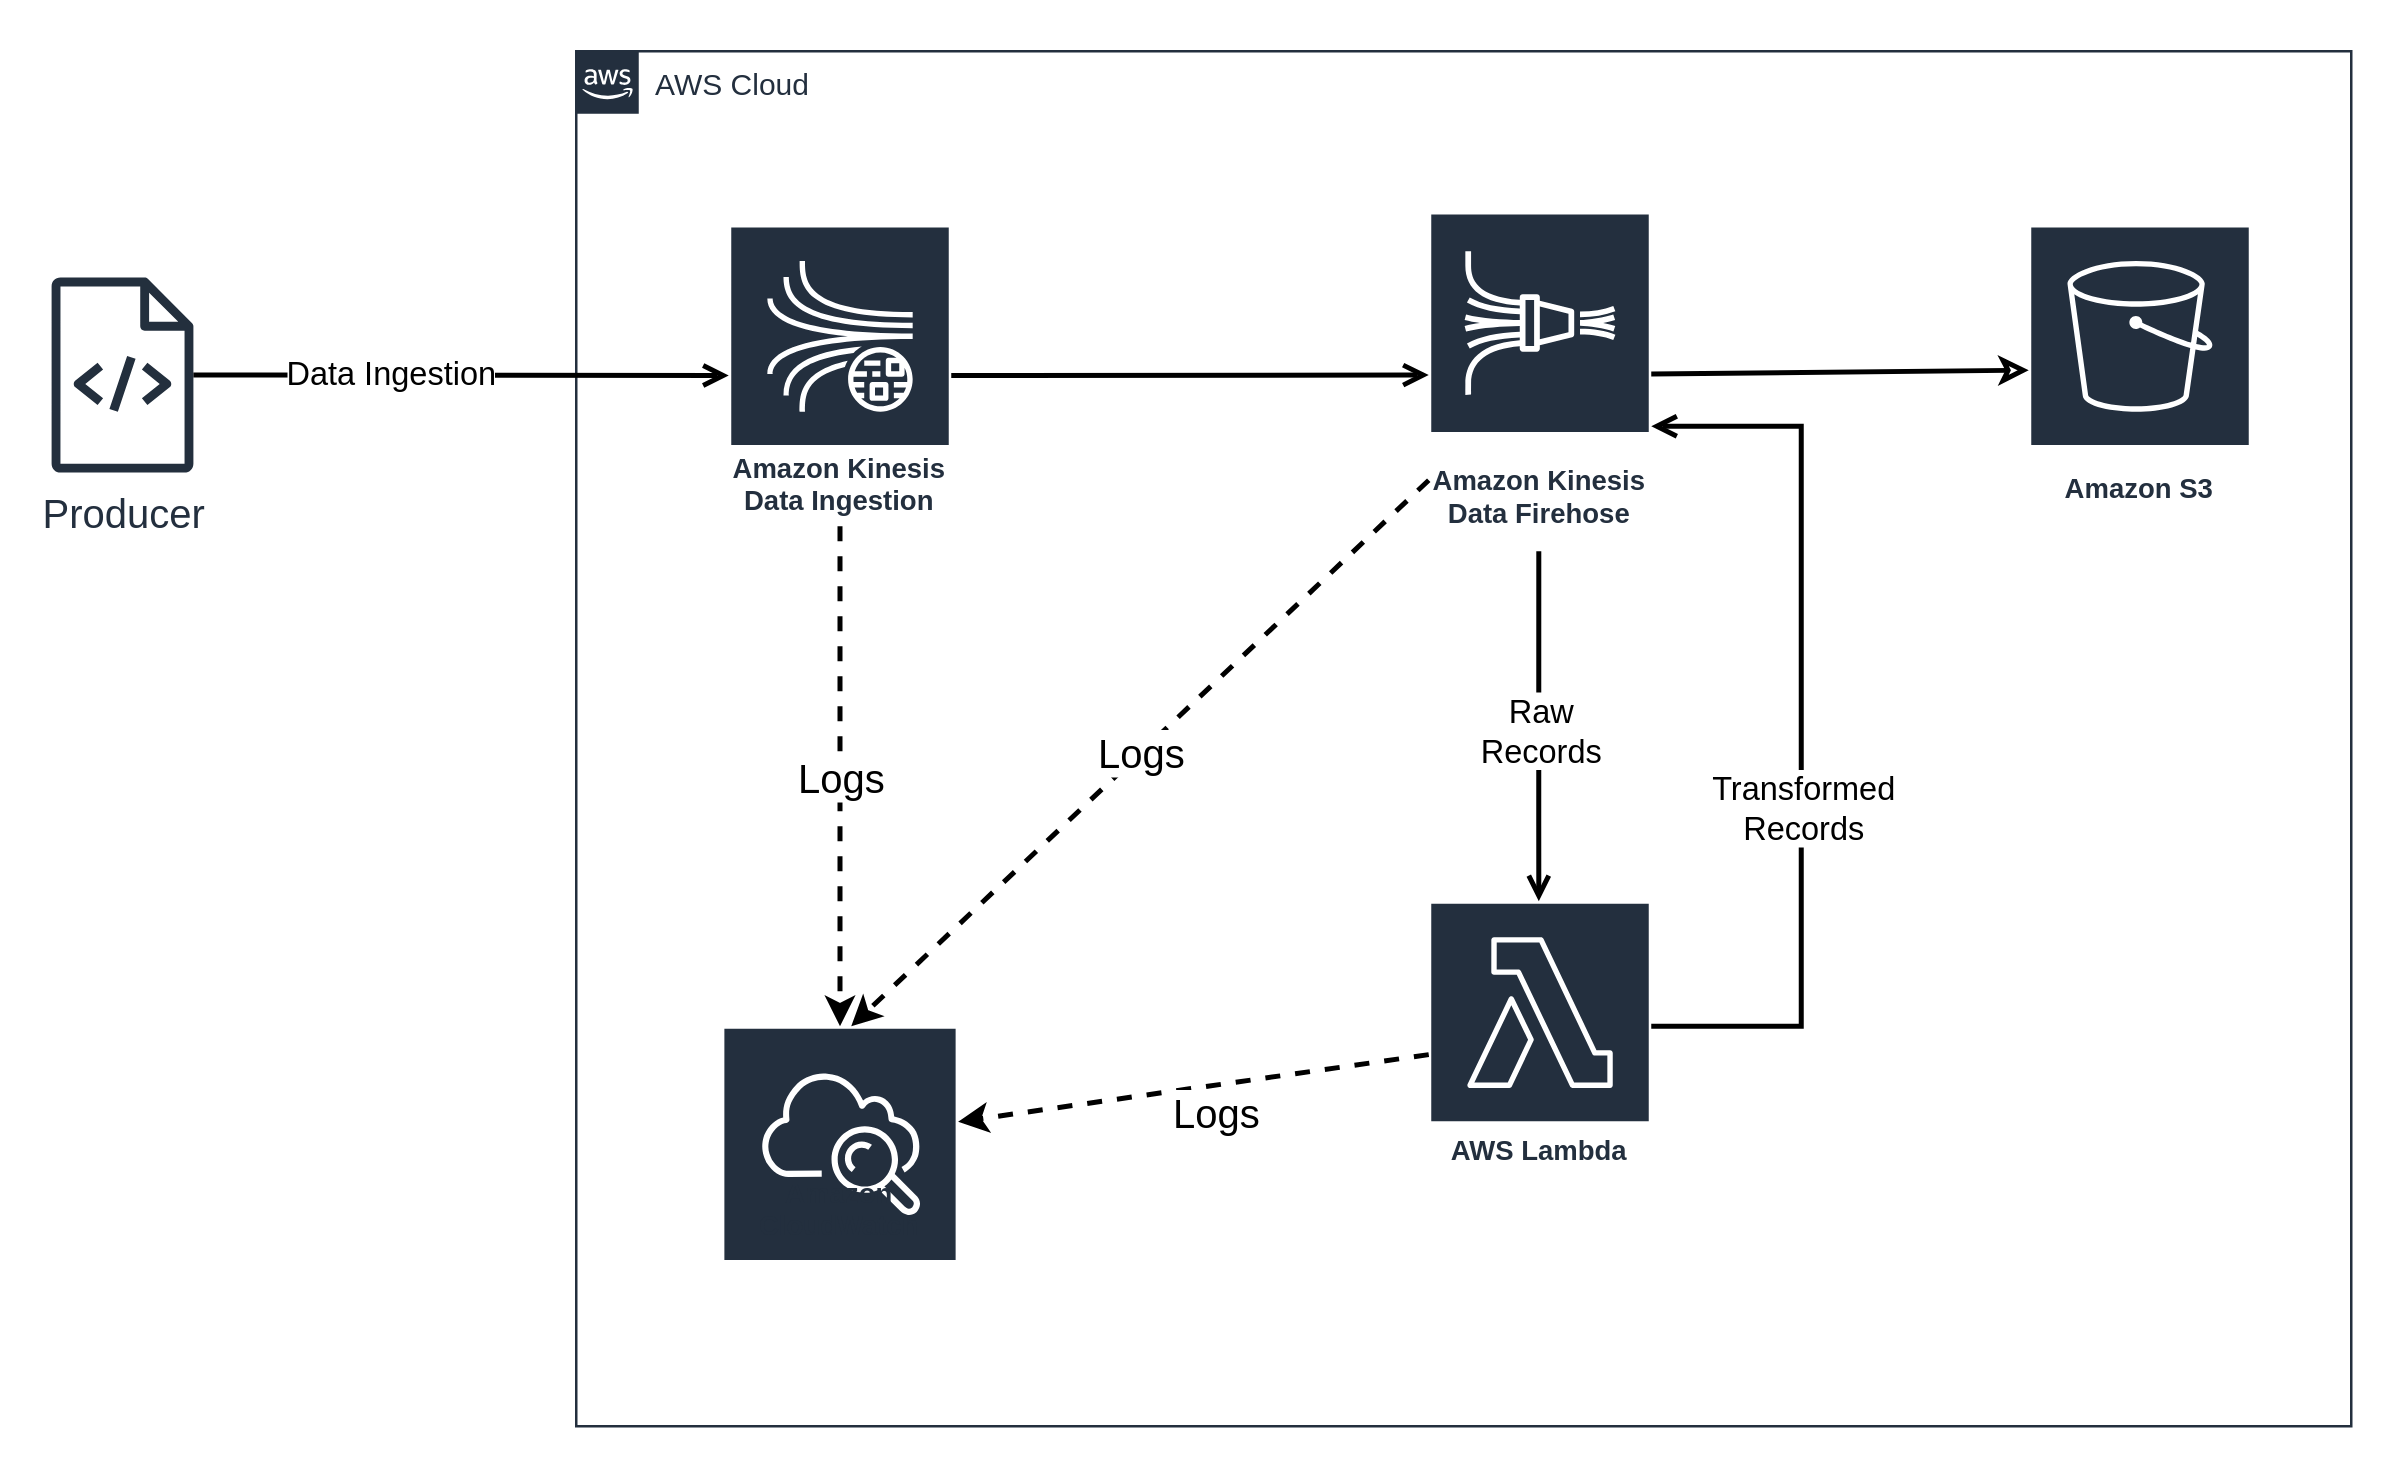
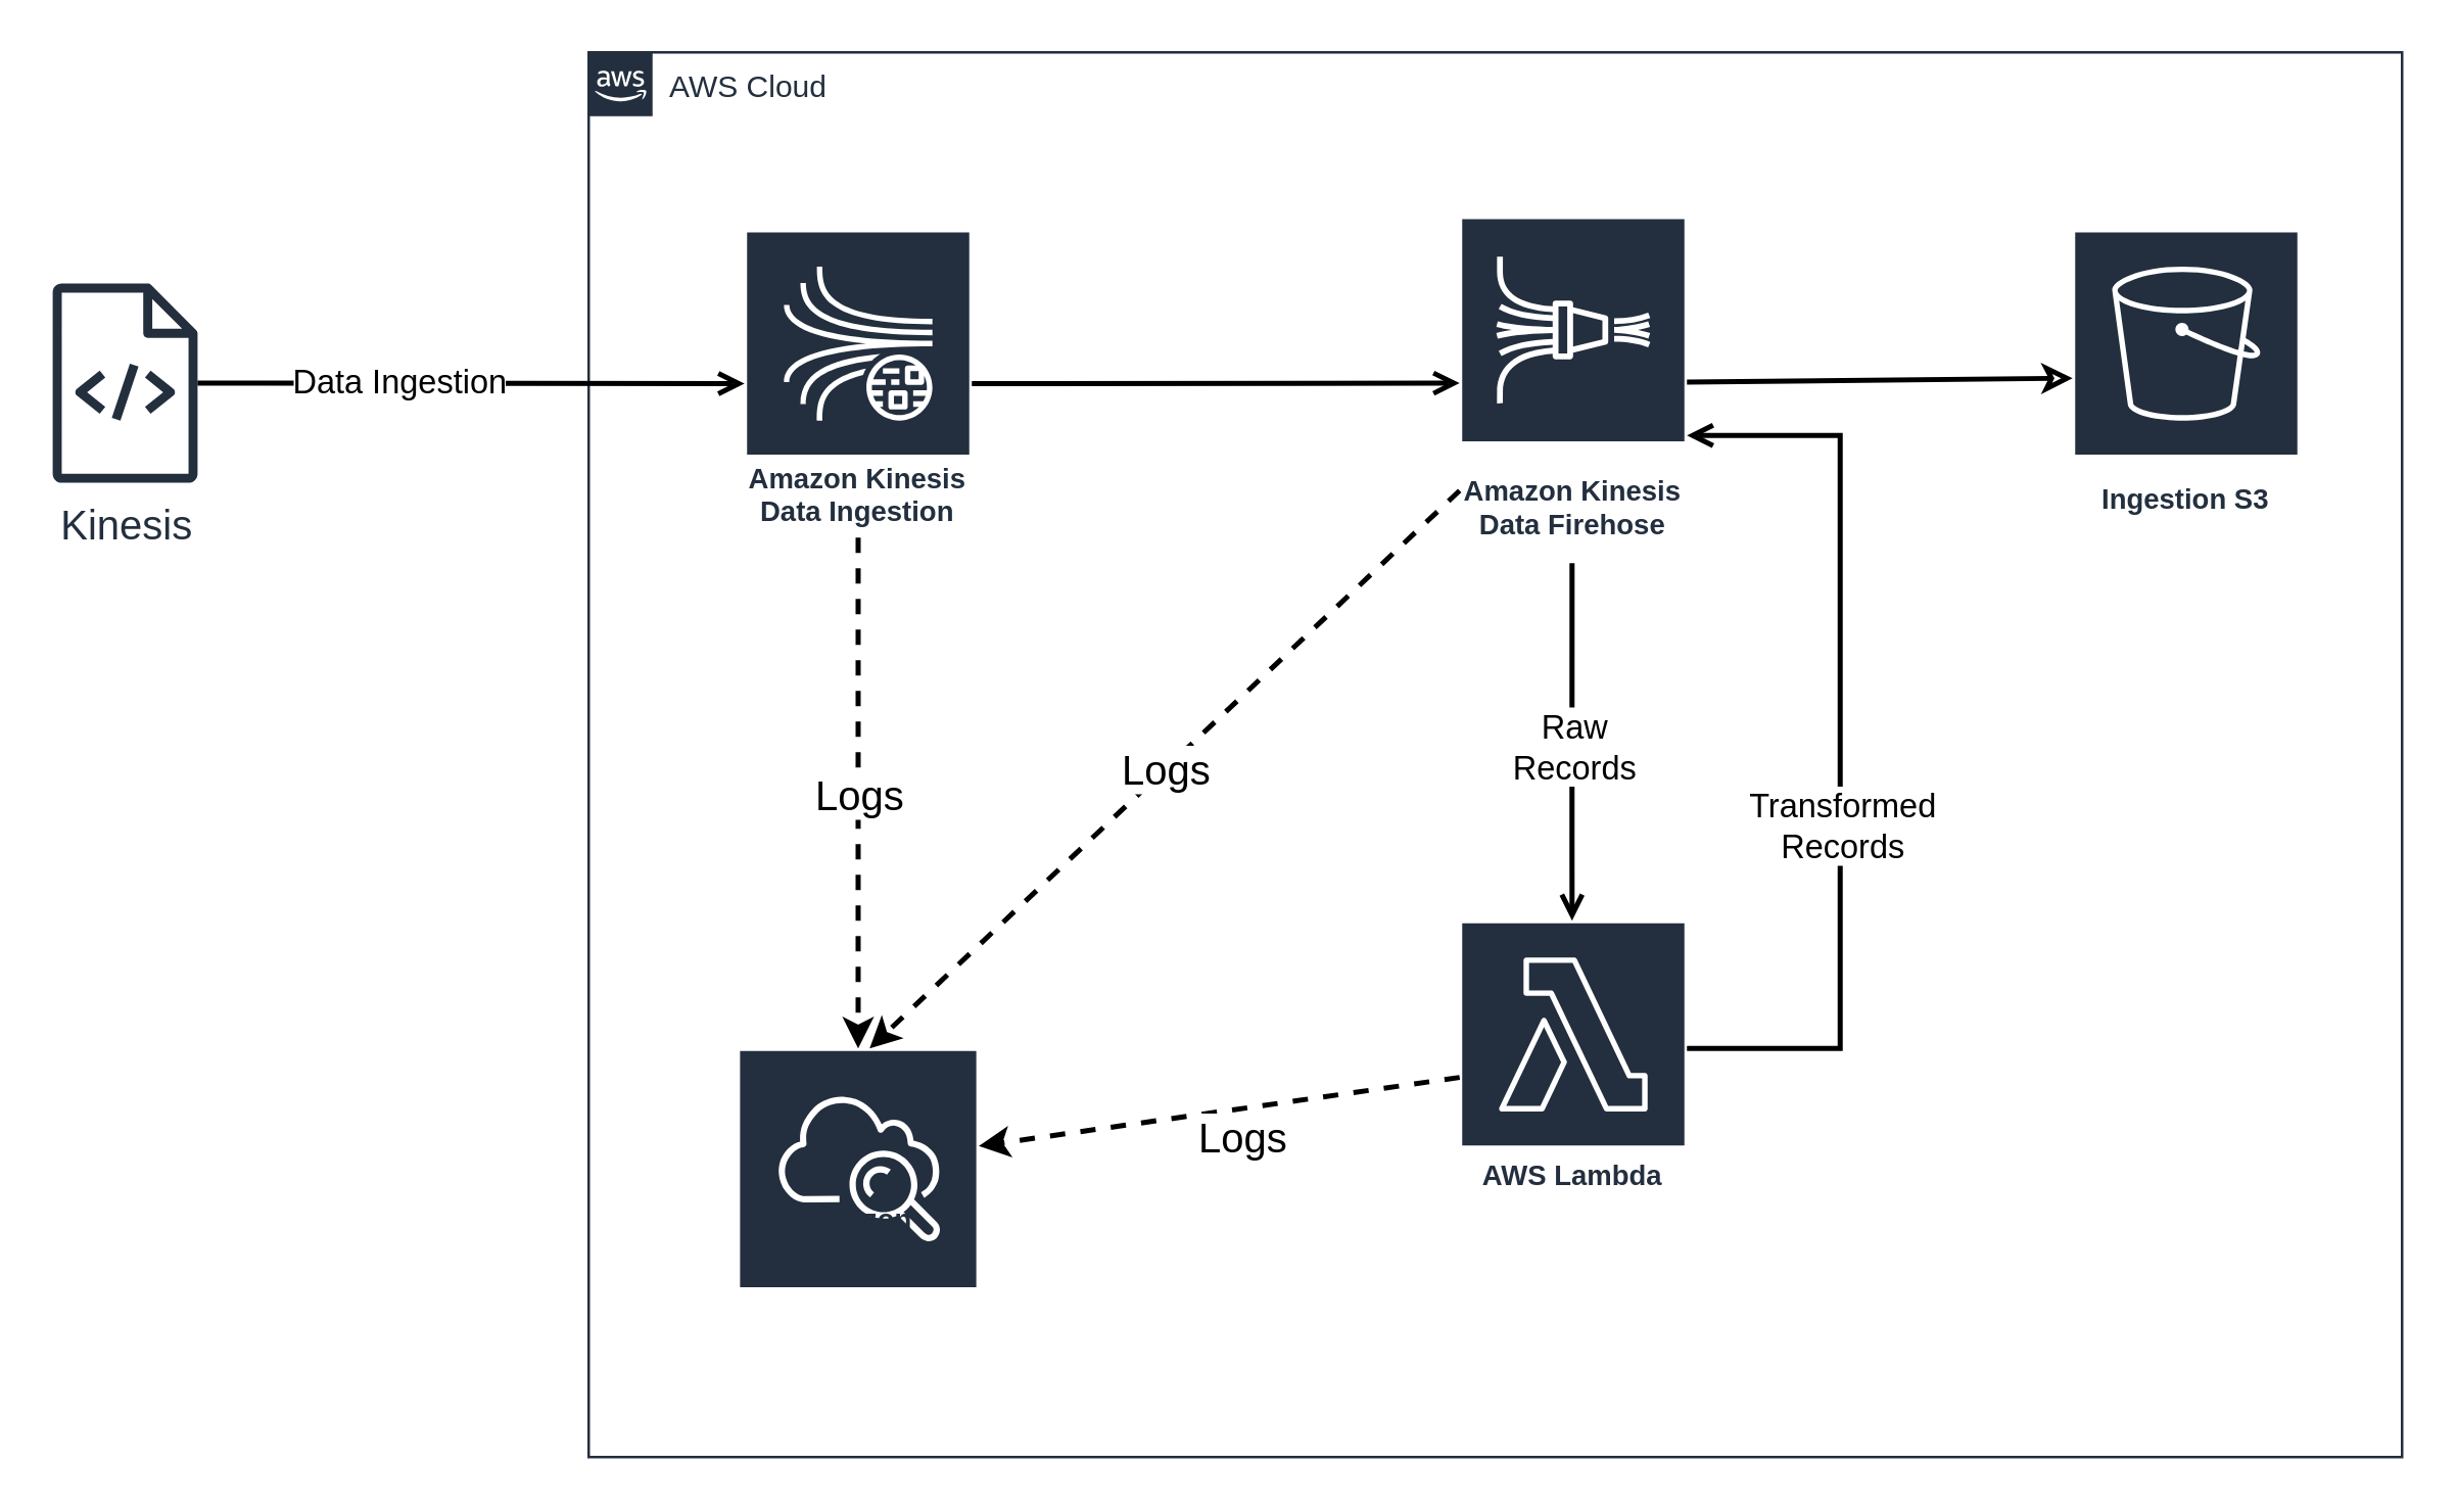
  <mxCell id="0" />
  <mxCell id="1" parent="0" />
  <mxCell id="2" value="AWS Cloud" style="points=[[0,0],[0.25,0],[0.5,0],[0.75,0],[1,0],[1,0.25],[1,0.5],[1,0.75],[1,1],[0.75,1],[0.5,1],[0.25,1],[0,1],[0,0.75],[0,0.5],[0,0.25]];outlineConnect=0;gradientColor=none;html=1;whiteSpace=wrap;fontSize=12;fontStyle=0;shape=mxgraph.aws4.group;grIcon=mxgraph.aws4.group_aws_cloud_alt;strokeColor=#232F3E;fillColor=none;verticalAlign=top;align=left;spacingLeft=30;fontColor=#232F3E;dashed=0;labelBackgroundColor=#ffffff;container=1;pointerEvents=0;collapsible=0;recursiveResize=0;" parent="1" vertex="1"><mxGeometry x="230" y="20" width="710" height="550" as="geometry" /></mxCell>
  <mxCell id="3" value="Amazon Kinesis Data Firehose" style="sketch=0;outlineConnect=0;fontColor=#232F3E;gradientColor=none;strokeColor=#ffffff;fillColor=#232F3E;dashed=0;verticalLabelPosition=middle;verticalAlign=bottom;align=center;html=1;whiteSpace=wrap;fontSize=11;fontStyle=1;spacing=3;shape=mxgraph.aws4.productIcon;prIcon=mxgraph.aws4.kinesis_data_firehose;labelBorderColor=none;" vertex="1" parent="2"><mxGeometry x="341" y="64.25" width="89" height="130.5" as="geometry" /></mxCell>
  <mxCell id="4" value="Amazon Kinesis Data Ingestion" style="sketch=0;outlineConnect=0;fontColor=#232F3E;gradientColor=none;strokeColor=#ffffff;fillColor=#232F3E;dashed=0;verticalLabelPosition=middle;verticalAlign=bottom;align=center;html=1;whiteSpace=wrap;fontSize=11;fontStyle=1;spacing=3;shape=mxgraph.aws4.productIcon;prIcon=mxgraph.aws4.kinesis_data_streams;labelBorderColor=none;" vertex="1" parent="2"><mxGeometry x="61" y="69.5" width="89" height="120.5" as="geometry" /></mxCell>
  <mxCell id="5" value="Amazon CloudWatch" style="sketch=0;outlineConnect=0;fontColor=#232F3E;gradientColor=none;strokeColor=#ffffff;fillColor=#232F3E;dashed=0;verticalLabelPosition=middle;verticalAlign=bottom;align=center;html=1;whiteSpace=wrap;fontSize=11;fontStyle=1;spacing=3;shape=mxgraph.aws4.productIcon;prIcon=mxgraph.aws4.cloudwatch;labelBorderColor=none;" vertex="1" parent="2"><mxGeometry x="58.25" y="390" width="94.5" height="90" as="geometry" /></mxCell>
- <mxCell id="6" value="Amazon S3" style="sketch=0;outlineConnect=0;fontColor=#232F3E;gradientColor=none;strokeColor=#ffffff;fillColor=#232F3E;dashed=0;verticalLabelPosition=middle;verticalAlign=bottom;align=center;html=1;whiteSpace=wrap;fontSize=11;fontStyle=1;spacing=3;shape=mxgraph.aws4.productIcon;prIcon=mxgraph.aws4.s3;labelBorderColor=none;" vertex="1" parent="2"><mxGeometry x="581" y="69.5" width="89" height="115.25" as="geometry" /></mxCell>
+ <mxCell id="6" value="Ingestion S3" style="sketch=0;outlineConnect=0;fontColor=#232F3E;gradientColor=none;strokeColor=#ffffff;fillColor=#232F3E;dashed=0;verticalLabelPosition=middle;verticalAlign=bottom;align=center;html=1;whiteSpace=wrap;fontSize=11;fontStyle=1;spacing=3;shape=mxgraph.aws4.productIcon;prIcon=mxgraph.aws4.s3;labelBorderColor=none;" vertex="1" parent="2"><mxGeometry x="581" y="69.5" width="89" height="115.25" as="geometry" /></mxCell>
  <mxCell id="7" value="AWS Lambda" style="sketch=0;outlineConnect=0;fontColor=#232F3E;gradientColor=none;strokeColor=#ffffff;fillColor=#232F3E;dashed=0;verticalLabelPosition=middle;verticalAlign=bottom;align=center;html=1;whiteSpace=wrap;fontSize=11;fontStyle=1;spacing=3;shape=mxgraph.aws4.productIcon;prIcon=mxgraph.aws4.lambda;labelBorderColor=none;" vertex="1" parent="2"><mxGeometry x="341" y="340" width="89" height="110" as="geometry" /></mxCell>
  <mxCell id="8" value="" style="endArrow=open;html=1;rounded=0;strokeWidth=2;endFill=0;" edge="1" parent="2" source="4" target="3"><mxGeometry width="50" height="50" relative="1" as="geometry"><mxPoint x="141" y="119.5" as="sourcePoint" /><mxPoint x="191" y="69.5" as="targetPoint" /></mxGeometry></mxCell>
  <mxCell id="9" value="" style="endArrow=open;html=1;rounded=0;edgeStyle=orthogonalEdgeStyle;strokeWidth=2;endFill=0;" edge="1" parent="2"><mxGeometry width="50" height="50" relative="1" as="geometry"><mxPoint x="385.02" y="200" as="sourcePoint" /><mxPoint x="385.02" y="340.0" as="targetPoint" /><Array as="points"><mxPoint x="385.02" y="310" /><mxPoint x="385.02" y="310" /></Array></mxGeometry></mxCell>
  <mxCell id="10" value="Raw&lt;br style=&quot;font-size: 13px;&quot;&gt;Records" style="edgeLabel;html=1;align=center;verticalAlign=middle;resizable=0;points=[];fontSize=13;" vertex="1" connectable="0" parent="9"><mxGeometry x="0.112" y="-5" relative="1" as="geometry"><mxPoint x="5" y="-6" as="offset" /></mxGeometry></mxCell>
  <mxCell id="11" value="" style="endArrow=open;html=1;rounded=0;strokeWidth=2;endFill=0;edgeStyle=orthogonalEdgeStyle;" edge="1" parent="2" source="7" target="3"><mxGeometry width="50" height="50" relative="1" as="geometry"><mxPoint x="783.342" y="430" as="sourcePoint" /><mxPoint x="410" y="200" as="targetPoint" /><Array as="points"><mxPoint x="490" y="390" /><mxPoint x="490" y="150" /></Array></mxGeometry></mxCell>
  <mxCell id="12" value="Transformed&lt;br style=&quot;font-size: 13px;&quot;&gt;Records" style="edgeLabel;html=1;align=center;verticalAlign=middle;resizable=0;points=[];fontSize=13;" vertex="1" connectable="0" parent="11"><mxGeometry x="-0.176" relative="1" as="geometry"><mxPoint as="offset" /></mxGeometry></mxCell>
  <mxCell id="13" value="" style="endArrow=classic;html=1;rounded=0;curved=1;endFill=0;strokeWidth=2;" edge="1" parent="2" source="3" target="6"><mxGeometry width="50" height="50" relative="1" as="geometry"><mxPoint x="421" y="139.5" as="sourcePoint" /><mxPoint x="471" y="89.5" as="targetPoint" /></mxGeometry></mxCell>
  <mxCell id="14" value="" style="endArrow=classic;html=1;rounded=0;dashed=1;strokeWidth=2;" edge="1" parent="2" source="4" target="5"><mxGeometry relative="1" as="geometry"><mxPoint x="-160" y="410" as="sourcePoint" /><mxPoint x="-60" y="410" as="targetPoint" /></mxGeometry></mxCell>
  <mxCell id="15" value="&lt;font style=&quot;font-size: 16px;&quot;&gt;Logs&lt;/font&gt;" style="edgeLabel;resizable=0;html=1;;align=center;verticalAlign=middle;fontSize=16;" connectable="0" vertex="1" parent="14"><mxGeometry relative="1" as="geometry" /></mxCell>
  <mxCell id="16" value="" style="endArrow=classic;html=1;rounded=0;dashed=1;strokeWidth=2;" edge="1" parent="2" source="3"><mxGeometry relative="1" as="geometry"><mxPoint x="250" y="190" as="sourcePoint" /><mxPoint x="110" y="390" as="targetPoint" /></mxGeometry></mxCell>
  <mxCell id="17" value="&lt;font style=&quot;font-size: 16px;&quot;&gt;Logs&lt;/font&gt;" style="edgeLabel;resizable=0;html=1;;align=center;verticalAlign=middle;fontSize=16;" connectable="0" vertex="1" parent="16"><mxGeometry relative="1" as="geometry" /></mxCell>
  <mxCell id="18" value="" style="endArrow=classic;html=1;rounded=0;dashed=1;strokeWidth=2;" edge="1" parent="2" source="7" target="5"><mxGeometry relative="1" as="geometry"><mxPoint x="391" y="320" as="sourcePoint" /><mxPoint x="220" y="549" as="targetPoint" /></mxGeometry></mxCell>
  <mxCell id="19" value="&lt;font style=&quot;font-size: 16px;&quot;&gt;Logs&lt;/font&gt;" style="edgeLabel;resizable=0;html=1;;align=center;verticalAlign=middle;fontSize=16;" connectable="0" vertex="1" parent="18"><mxGeometry relative="1" as="geometry"><mxPoint x="9" y="10" as="offset" /></mxGeometry></mxCell>
- <mxCell id="20" value="&lt;font style=&quot;font-size: 16px;&quot;&gt;Producer&lt;/font&gt;" style="sketch=0;outlineConnect=0;fontColor=#232F3E;gradientColor=none;fillColor=#232F3D;strokeColor=none;dashed=0;verticalLabelPosition=bottom;verticalAlign=top;align=center;html=1;fontSize=12;fontStyle=0;aspect=fixed;pointerEvents=1;shape=mxgraph.aws4.source_code;" vertex="1" parent="1"><mxGeometry x="20" y="110.5" width="57" height="78" as="geometry" /></mxCell>
+ <mxCell id="20" value="&lt;font style=&quot;font-size: 16px;&quot;&gt;Kinesis&lt;/font&gt;" style="sketch=0;outlineConnect=0;fontColor=#232F3E;gradientColor=none;fillColor=#232F3D;strokeColor=none;dashed=0;verticalLabelPosition=bottom;verticalAlign=top;align=center;html=1;fontSize=12;fontStyle=0;aspect=fixed;pointerEvents=1;shape=mxgraph.aws4.source_code;" vertex="1" parent="1"><mxGeometry x="20" y="110.5" width="57" height="78" as="geometry" /></mxCell>
  <mxCell id="21" value="" style="endArrow=open;html=1;rounded=0;strokeWidth=2;endFill=0;" edge="1" parent="1" source="20" target="4"><mxGeometry width="50" height="50" relative="1" as="geometry"><mxPoint x="140" y="250" as="sourcePoint" /><mxPoint x="200" y="200" as="targetPoint" /></mxGeometry></mxCell>
  <mxCell id="22" value="&lt;font style=&quot;font-size: 13px;&quot;&gt;Data Ingestion&lt;/font&gt;" style="edgeLabel;html=1;align=center;verticalAlign=middle;resizable=0;points=[];" vertex="1" connectable="0" parent="21"><mxGeometry x="-0.264" y="1" relative="1" as="geometry"><mxPoint as="offset" /></mxGeometry></mxCell>
